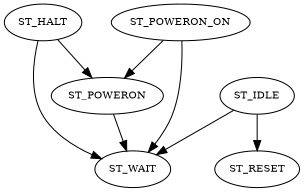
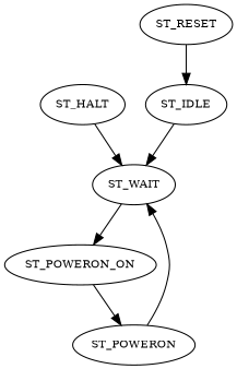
  digraph {
    node [fontsize=10]
    n1 [label=ST_WAIT]
    ST_HALT
    ST_POWERON
    n4 [label=ST_POWERON_ON]
    ST_IDLE
    ST_RESET
-   n4 -> n1
+   n1 -> n4
    ST_HALT -> n1
-   ST_HALT -> ST_POWERON
    ST_POWERON -> n1
    n4 -> ST_POWERON
    ST_IDLE -> n1
-   ST_IDLE -> ST_RESET
+   ST_RESET -> ST_IDLE
  }
